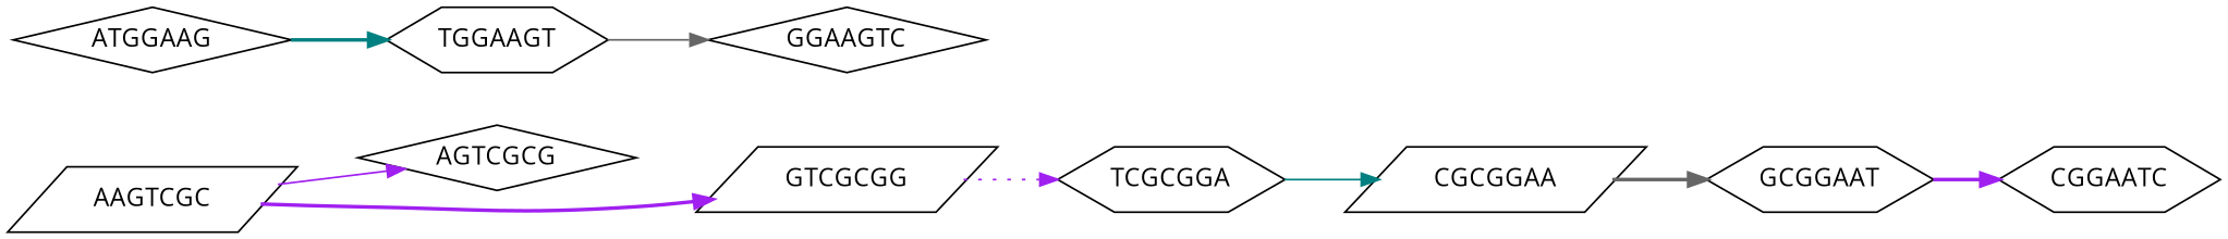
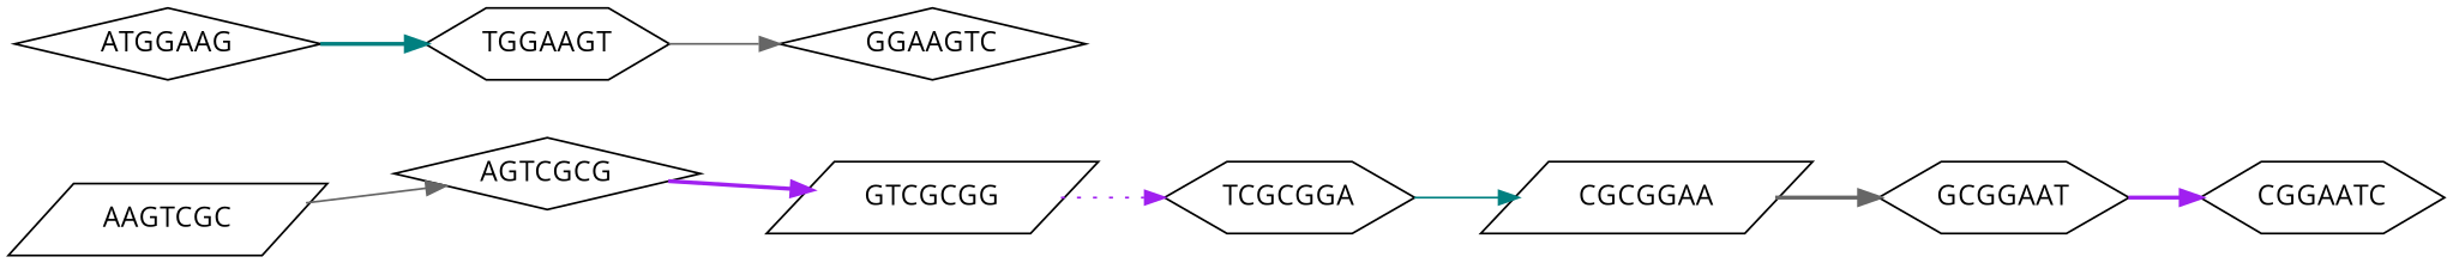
  digraph {
    fontname="Open Sans"
    rankdir=LR
    node [fontname="Open Sans" shape=hexagon]
    edge [color=purple fontname="Open Sans" style=bold]
    n1 [label=TCGCGGA]
    n2 [label=CGCGGAA shape=parallelogram]
    n3 [label=GCGGAAT]
    n4 [label=CGGAATC]
    n5 [label=TGGAAGT]
    n6 [label=GGAAGTC shape=diamond]
    n7 [label=AAGTCGC shape=parallelogram]
    n8 [label=AGTCGCG shape=diamond]
    n9 [label=GTCGCGG shape=parallelogram]
    n10 [label=ATGGAAG shape=diamond]
    n1 -> n2 [color=teal style=solid]
    n2 -> n3 [color=gray40]
    n3 -> n4
    n5 -> n6 [color=gray40 style=solid]
-   n7 -> n8 [style=solid]
-   n7 -> n9
+   n7 -> n8 [color=gray40 style=solid]
+   n8 -> n9
    n9 -> n1 [style=dotted]
    n10 -> n5 [color=teal]
  }
